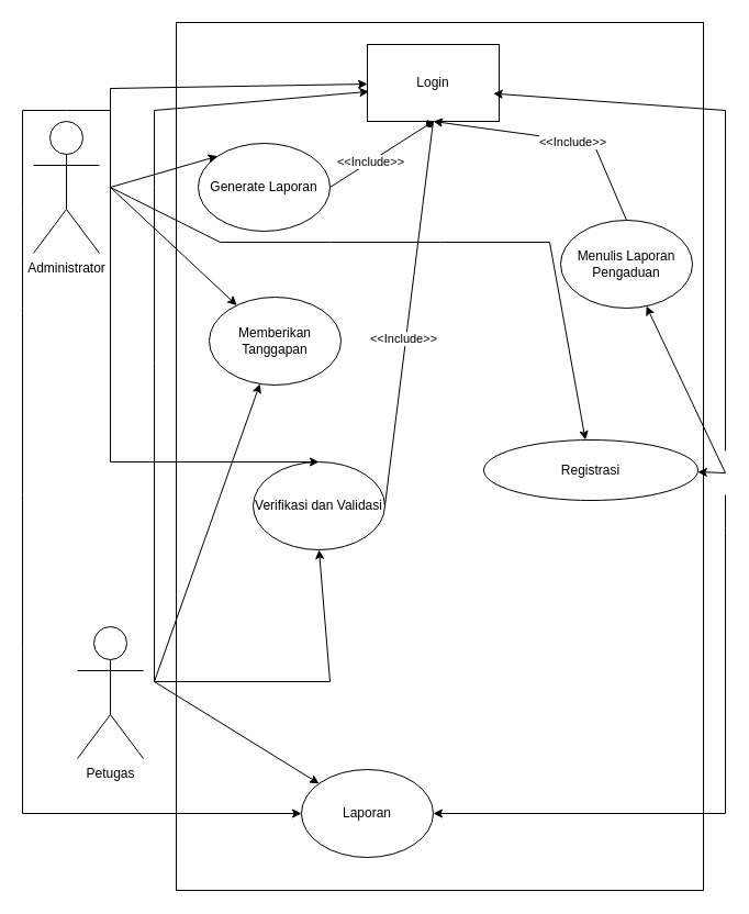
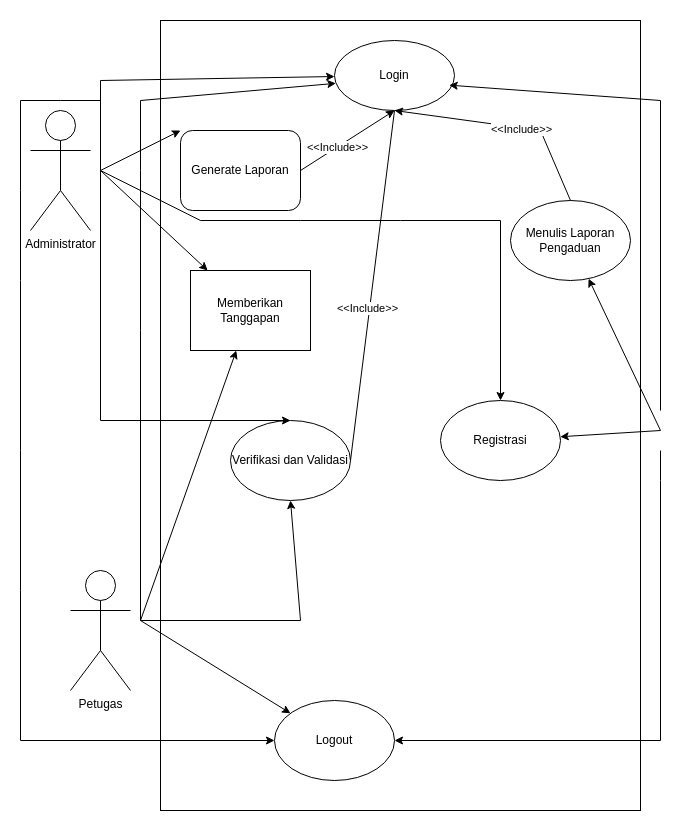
  <mxCell id="0" />
  <mxCell id="1" parent="0" />
  <mxCell id="2" value="Administrator" style="shape=umlActor;verticalLabelPosition=bottom;verticalAlign=top;html=1;outlineConnect=0;fillColor=none;" parent="1" vertex="1"><mxGeometry x="30" y="110" width="60" height="120" as="geometry" /></mxCell>
  <mxCell id="3" value="Petugas" style="shape=umlActor;verticalLabelPosition=bottom;verticalAlign=top;html=1;outlineConnect=0;fillColor=none;" parent="1" vertex="1"><mxGeometry x="70" y="570" width="60" height="120" as="geometry" /></mxCell>
  <mxCell id="4" value="" style="rounded=0;whiteSpace=wrap;html=1;fillColor=none;" parent="1" vertex="1"><mxGeometry x="160" y="20" width="480" height="790" as="geometry" /></mxCell>
- <mxCell id="5" value="Login" style="whiteSpace=wrap;html=1;fillColor=none;rounded=0;" parent="1" vertex="1"><mxGeometry x="334" y="40" width="120" height="70" as="geometry" /></mxCell>
- <mxCell id="6" value="Laporan" style="ellipse;whiteSpace=wrap;html=1;fillColor=none;" parent="1" vertex="1"><mxGeometry x="274" y="700" width="120" height="80" as="geometry" /></mxCell>
- <mxCell id="7" value="Registrasi" style="ellipse;whiteSpace=wrap;html=1;fillColor=none;" parent="1" vertex="1"><mxGeometry x="440" y="400" width="195" height="55" as="geometry" /></mxCell>
+ <mxCell id="5" value="Login" style="ellipse;whiteSpace=wrap;html=1;fillColor=none;" parent="1" vertex="1"><mxGeometry x="334" y="40" width="120" height="70" as="geometry" /></mxCell>
+ <mxCell id="6" value="Logout" style="ellipse;whiteSpace=wrap;html=1;fillColor=none;" parent="1" vertex="1"><mxGeometry x="274" y="700" width="120" height="80" as="geometry" /></mxCell>
+ <mxCell id="7" value="Registrasi" style="ellipse;whiteSpace=wrap;html=1;fillColor=none;" parent="1" vertex="1"><mxGeometry x="440" y="400" width="120" height="80" as="geometry" /></mxCell>
  <mxCell id="8" value="Menulis Laporan Pengaduan&lt;span style=&quot;color: rgba(0, 0, 0, 0); font-family: monospace; font-size: 0px; text-align: start; text-wrap-mode: nowrap;&quot;&gt;%3CmxGraphModel%3E%3Croot%3E%3CmxCell%20id%3D%220%22%2F%3E%3CmxCell%20id%3D%221%22%20parent%3D%220%22%2F%3E%3CmxCell%20id%3D%222%22%20value%3D%22Registrasi%22%20style%3D%22ellipse%3BwhiteSpace%3Dwrap%3Bhtml%3D1%3B%22%20vertex%3D%221%22%20parent%3D%221%22%3E%3CmxGeometry%20x%3D%22250%22%20y%3D%22170%22%20width%3D%22120%22%20height%3D%2280%22%20as%3D%22geometry%22%2F%3E%3C%2FmxCell%3E%3C%2Froot%3E%3C%2FmxGraphModel%3E&lt;/span&gt;" style="ellipse;whiteSpace=wrap;html=1;fillColor=none;" parent="1" vertex="1"><mxGeometry x="510" y="200" width="120" height="80" as="geometry" /></mxCell>
  <mxCell id="9" value="Verifikasi dan Validasi" style="ellipse;whiteSpace=wrap;html=1;fillColor=none;" parent="1" vertex="1"><mxGeometry x="230" y="420" width="120" height="80" as="geometry" /></mxCell>
- <mxCell id="10" value="Memberikan Tanggapan" style="ellipse;whiteSpace=wrap;html=1;fillColor=none;" parent="1" vertex="1"><mxGeometry x="190" y="270" width="120" height="80" as="geometry" /></mxCell>
- <mxCell id="11" value="Generate Laporan" style="ellipse;whiteSpace=wrap;html=1;fillColor=none;" parent="1" vertex="1"><mxGeometry x="180" y="130" width="120" height="80" as="geometry" /></mxCell>
+ <mxCell id="10" value="Memberikan Tanggapan" style="whiteSpace=wrap;html=1;fillColor=none;rounded=0;" parent="1" vertex="1"><mxGeometry x="190" y="270" width="120" height="80" as="geometry" /></mxCell>
+ <mxCell id="11" value="Generate Laporan" style="whiteSpace=wrap;html=1;fillColor=none;rounded=1;" parent="1" vertex="1"><mxGeometry x="180" y="130" width="120" height="80" as="geometry" /></mxCell>
  <mxCell id="12" value="" style="endArrow=classic;html=1;rounded=0;" parent="1" target="5" edge="1"><mxGeometry width="50" height="50" relative="1" as="geometry"><mxPoint x="100" y="160" as="sourcePoint" /><mxPoint x="230" y="170" as="targetPoint" /><Array as="points"><mxPoint x="100" y="80" /></Array></mxGeometry></mxCell>
  <mxCell id="13" value="" style="endArrow=classic;html=1;rounded=0;entryX=0;entryY=0.5;entryDx=0;entryDy=0;" parent="1" target="6" edge="1"><mxGeometry width="50" height="50" relative="1" as="geometry"><mxPoint x="100" y="170" as="sourcePoint" /><mxPoint x="510" y="340" as="targetPoint" /><Array as="points"><mxPoint x="100" y="100" /><mxPoint x="60" y="100" /><mxPoint x="20" y="100" /><mxPoint x="20" y="190" /><mxPoint x="20" y="280" /><mxPoint x="20" y="450" /><mxPoint x="20" y="590" /><mxPoint x="20" y="740" /></Array></mxGeometry></mxCell>
  <mxCell id="14" value="" style="endArrow=classic;html=1;rounded=0;entryX=0;entryY=0;entryDx=0;entryDy=0;" parent="1" target="11" edge="1"><mxGeometry width="50" height="50" relative="1" as="geometry"><mxPoint x="100" y="170" as="sourcePoint" /><mxPoint x="0" y="340" as="targetPoint" /></mxGeometry></mxCell>
  <mxCell id="15" value="" style="endArrow=classic;html=1;rounded=0;" parent="1" target="10" edge="1"><mxGeometry width="50" height="50" relative="1" as="geometry"><mxPoint x="100" y="170" as="sourcePoint" /><mxPoint x="0" y="340" as="targetPoint" /></mxGeometry></mxCell>
  <mxCell id="16" value="" style="endArrow=classic;html=1;rounded=0;entryX=0.5;entryY=0;entryDx=0;entryDy=0;" parent="1" target="9" edge="1"><mxGeometry width="50" height="50" relative="1" as="geometry"><mxPoint x="100" y="170" as="sourcePoint" /><mxPoint x="150" y="310" as="targetPoint" /><Array as="points"><mxPoint x="100" y="420" /></Array></mxGeometry></mxCell>
  <mxCell id="17" value="" style="endArrow=classic;html=1;rounded=0;" parent="1" target="7" edge="1"><mxGeometry width="50" height="50" relative="1" as="geometry"><mxPoint x="100" y="170" as="sourcePoint" /><mxPoint x="60" y="350" as="targetPoint" /><Array as="points"><mxPoint x="200" y="220" /><mxPoint x="300" y="220" /><mxPoint x="400" y="220" /><mxPoint x="500" y="220" /></Array></mxGeometry></mxCell>
  <mxCell id="18" value="" style="endArrow=classic;html=1;rounded=0;entryX=0.5;entryY=1;entryDx=0;entryDy=0;" parent="1" target="9" edge="1"><mxGeometry width="50" height="50" relative="1" as="geometry"><mxPoint x="140" y="620" as="sourcePoint" /><mxPoint x="270" y="510" as="targetPoint" /><Array as="points"><mxPoint x="300" y="620" /></Array></mxGeometry></mxCell>
  <mxCell id="19" value="" style="endArrow=classic;html=1;rounded=0;" parent="1" target="6" edge="1"><mxGeometry width="50" height="50" relative="1" as="geometry"><mxPoint x="140" y="620" as="sourcePoint" /><mxPoint x="330" y="260" as="targetPoint" /></mxGeometry></mxCell>
  <mxCell id="20" value="" style="endArrow=classic;html=1;rounded=0;" parent="1" target="8" edge="1"><mxGeometry width="50" height="50" relative="1" as="geometry"><mxPoint x="660" y="430" as="sourcePoint" /><mxPoint x="330" y="260" as="targetPoint" /></mxGeometry></mxCell>
  <mxCell id="21" value="" style="endArrow=classic;html=1;rounded=0;" parent="1" target="7" edge="1"><mxGeometry width="50" height="50" relative="1" as="geometry"><mxPoint x="660" y="430" as="sourcePoint" /><mxPoint x="330" y="260" as="targetPoint" /></mxGeometry></mxCell>
  <mxCell id="22" value="" style="endArrow=classic;html=1;rounded=0;" parent="1" target="6" edge="1"><mxGeometry width="50" height="50" relative="1" as="geometry"><mxPoint x="660" y="450" as="sourcePoint" /><mxPoint x="330" y="260" as="targetPoint" /><Array as="points"><mxPoint x="660" y="480" /><mxPoint x="660" y="740" /></Array></mxGeometry></mxCell>
  <mxCell id="23" value="" style="endArrow=classic;html=1;rounded=0;entryX=0.956;entryY=0.638;entryDx=0;entryDy=0;entryPerimeter=0;" parent="1" target="5" edge="1"><mxGeometry width="50" height="50" relative="1" as="geometry"><mxPoint x="660" y="410" as="sourcePoint" /><mxPoint x="330" y="260" as="targetPoint" /><Array as="points"><mxPoint x="660" y="100" /></Array></mxGeometry></mxCell>
  <mxCell id="24" value="" style="endArrow=classic;html=1;rounded=0;" parent="1" target="10" edge="1"><mxGeometry width="50" height="50" relative="1" as="geometry"><mxPoint x="140" y="620" as="sourcePoint" /><mxPoint x="330" y="400" as="targetPoint" /></mxGeometry></mxCell>
  <mxCell id="25" value="" style="endArrow=classic;html=1;rounded=0;entryX=0.011;entryY=0.612;entryDx=0;entryDy=0;entryPerimeter=0;" parent="1" target="5" edge="1"><mxGeometry width="50" height="50" relative="1" as="geometry"><mxPoint x="140" y="620" as="sourcePoint" /><mxPoint x="140" y="110" as="targetPoint" /><Array as="points"><mxPoint x="140" y="330" /><mxPoint x="140" y="170" /><mxPoint x="140" y="100" /></Array></mxGeometry></mxCell>
  <mxCell id="26" value="" style="endArrow=classic;html=1;rounded=0;exitX=0.5;exitY=0;exitDx=0;exitDy=0;entryX=0.5;entryY=1;entryDx=0;entryDy=0;" edge="1" parent="1" source="8" target="5"><mxGeometry width="50" height="50" relative="1" as="geometry"><mxPoint x="520" y="190" as="sourcePoint" /><mxPoint x="570" y="140" as="targetPoint" /><Array as="points"><mxPoint x="540" y="130" /></Array></mxGeometry></mxCell>
  <mxCell id="27" value="&amp;lt;&amp;lt;Include&amp;gt;&amp;gt;" style="edgeLabel;html=1;align=center;verticalAlign=middle;resizable=0;points=[];" vertex="1" connectable="0" parent="26"><mxGeometry x="-0.138" y="1" relative="1" as="geometry"><mxPoint as="offset" /></mxGeometry></mxCell>
  <mxCell id="28" value="" style="endArrow=none;html=1;rounded=0;exitX=1;exitY=0.5;exitDx=0;exitDy=0;entryX=0.5;entryY=1;entryDx=0;entryDy=0;" edge="1" parent="1" source="9" target="5"><mxGeometry width="50" height="50" relative="1" as="geometry"><mxPoint x="320" y="300" as="sourcePoint" /><mxPoint x="370" y="250" as="targetPoint" /></mxGeometry></mxCell>
  <mxCell id="29" value="&amp;lt;&amp;lt;Include&amp;gt;&amp;gt;" style="edgeLabel;html=1;align=center;verticalAlign=middle;resizable=0;points=[];" vertex="1" connectable="0" parent="28"><mxGeometry x="-0.135" y="3" relative="1" as="geometry"><mxPoint as="offset" /></mxGeometry></mxCell>
- <mxCell id="30" value="" style="endArrow=diamond;html=1;rounded=0;exitX=1;exitY=0.5;exitDx=0;exitDy=0;entryX=0.5;entryY=1;entryDx=0;entryDy=0;" edge="1" parent="1" source="11" target="5"><mxGeometry width="50" height="50" relative="1" as="geometry"><mxPoint x="290" y="270" as="sourcePoint" /><mxPoint x="340" y="220" as="targetPoint" /></mxGeometry></mxCell>
+ <mxCell id="30" value="" style="endArrow=classic;html=1;rounded=0;exitX=1;exitY=0.5;exitDx=0;exitDy=0;entryX=0.5;entryY=1;entryDx=0;entryDy=0;" edge="1" parent="1" source="11" target="5"><mxGeometry width="50" height="50" relative="1" as="geometry"><mxPoint x="290" y="270" as="sourcePoint" /><mxPoint x="340" y="220" as="targetPoint" /></mxGeometry></mxCell>
  <mxCell id="31" value="&amp;lt;&amp;lt;Include&amp;gt;&amp;gt;" style="edgeLabel;html=1;align=center;verticalAlign=middle;resizable=0;points=[];" vertex="1" connectable="0" parent="30"><mxGeometry x="-0.237" relative="1" as="geometry"><mxPoint as="offset" /></mxGeometry></mxCell>
